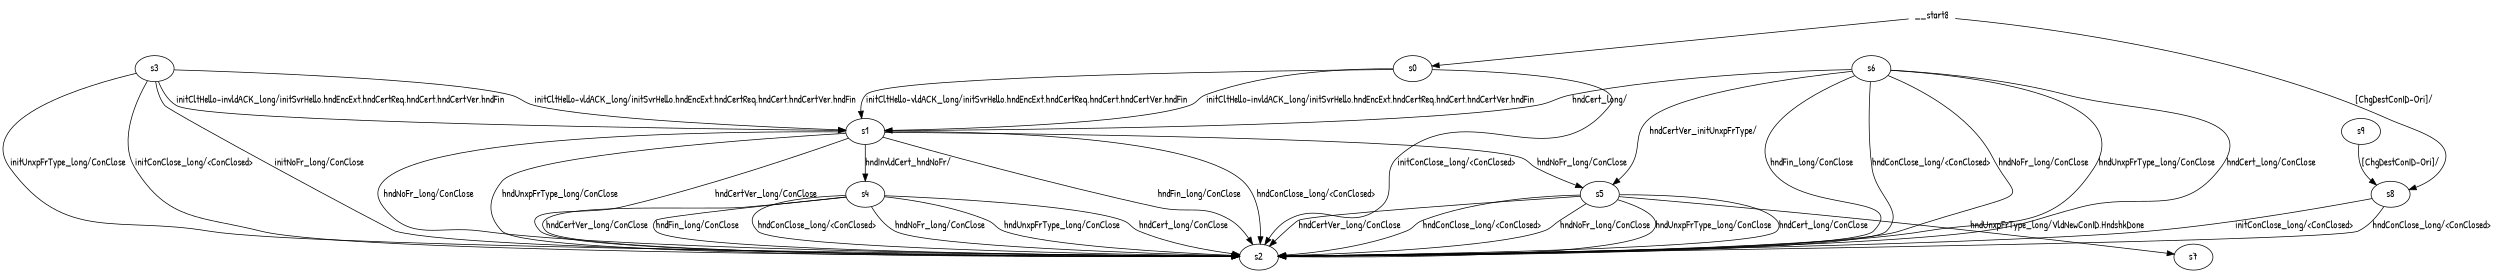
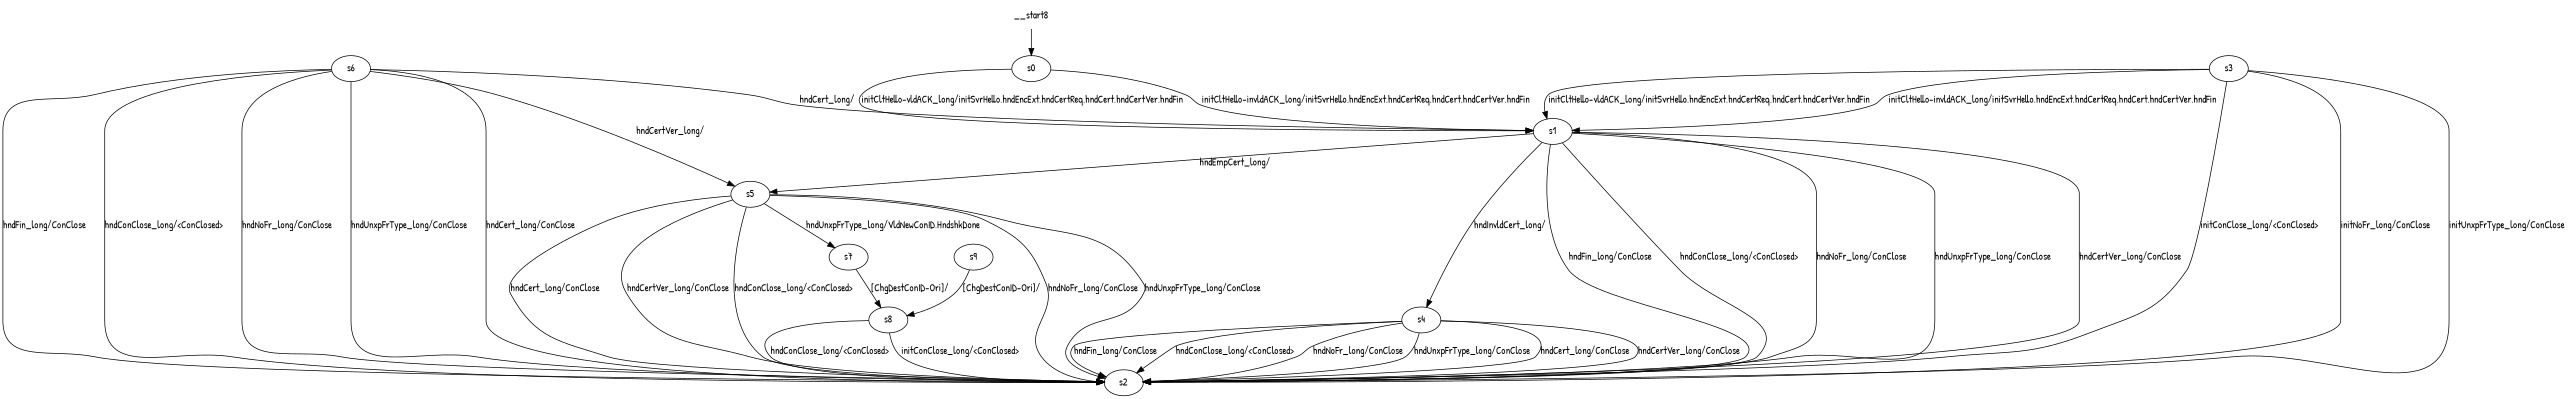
  digraph {
    fontname="Patrick Hand"
    node [fontname="Patrick Hand"]
    edge [fontname="Patrick Hand"]
    n1 [label=s0]
    n2 [label=s1]
    n3 [label=s2]
    n4 [label=s4]
    n5 [label=s5]
    n6 [label=s3]
    n7 [label=s7]
    n8 [label=s6]
    n9 [label=s8]
    n10 [label=s9]
    n11 [label=__start8 shape=none]
    n1 -> n2 [label="initCltHello-vldACK_long/initSvrHello,hndEncExt,hndCertReq,hndCert,hndCertVer,hndFin "]
    n1 -> n2 [label="initCltHello-invldACK_long/initSvrHello,hndEncExt,hndCertReq,hndCert,hndCertVer,hndFin "]
-   n1 -> n3 [label="initConClose_long/<ConClosed> "]
    n2 -> n3 [label="hndFin_long/ConClose "]
    n2 -> n3 [label="hndConClose_long/<ConClosed> "]
    n2 -> n3 [label="hndNoFr_long/ConClose "]
    n2 -> n3 [label="hndUnxpFrType_long/ConClose "]
    n2 -> n3 [label="hndCertVer_long/ConClose "]
-   n2 -> n4 [label="hndInvldCert_hndNoFr/ "]
-   n2 -> n5 [label="hndNoFr_long/ConClose "]
+   n2 -> n4 [label="hndInvldCert_long/ "]
+   n2 -> n5 [label="hndEmpCert_long/ "]
    n4 -> n3 [label="hndFin_long/ConClose "]
    n4 -> n3 [label="hndConClose_long/<ConClosed> "]
    n4 -> n3 [label="hndNoFr_long/ConClose "]
    n4 -> n3 [label="hndUnxpFrType_long/ConClose "]
    n4 -> n3 [label="hndCert_long/ConClose "]
    n4 -> n3 [label="hndCertVer_long/ConClose "]
    n5 -> n3 [label="hndConClose_long/<ConClosed> "]
    n5 -> n3 [label="hndNoFr_long/ConClose "]
    n5 -> n3 [label="hndUnxpFrType_long/ConClose "]
    n5 -> n3 [label="hndCert_long/ConClose "]
    n5 -> n3 [label="hndCertVer_long/ConClose "]
    n5 -> n7 [label="hndUnxpFrType_long/VldNewConID,HndshkDone "]
    n6 -> n2 [label="initCltHello-vldACK_long/initSvrHello,hndEncExt,hndCertReq,hndCert,hndCertVer,hndFin "]
    n6 -> n2 [label="initCltHello-invldACK_long/initSvrHello,hndEncExt,hndCertReq,hndCert,hndCertVer,hndFin "]
    n6 -> n3 [label="initConClose_long/<ConClosed> "]
    n6 -> n3 [label="initNoFr_long/ConClose "]
    n6 -> n3 [label="initUnxpFrType_long/ConClose "]
-   n11 -> n9 [label="[ChgDestConID-Ori]/ "]
+   n7 -> n9 [label="[ChgDestConID-Ori]/ "]
    n8 -> n2 [label="hndCert_long/ "]
    n8 -> n3 [label="hndFin_long/ConClose "]
    n8 -> n3 [label="hndConClose_long/<ConClosed> "]
    n8 -> n3 [label="hndNoFr_long/ConClose "]
    n8 -> n3 [label="hndUnxpFrType_long/ConClose "]
    n8 -> n3 [label="hndCert_long/ConClose "]
-   n8 -> n5 [label="hndCertVer_initUnxpFrType/ "]
+   n8 -> n5 [label="hndCertVer_long/ "]
    n9 -> n3 [label="initConClose_long/<ConClosed> "]
    n9 -> n3 [label="hndConClose_long/<ConClosed> "]
    n10 -> n9 [label="[ChgDestConID-Ori]/ "]
    n11 -> n1
  }
